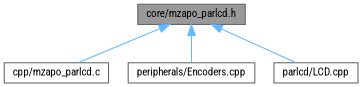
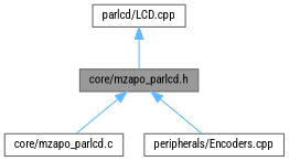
  digraph {
    fontname="Roboto Condensed"
    node [color=grey40 fillcolor=white fontname="Roboto Condensed" fontsize=10 shape=box style=filled]
    edge [color=steelblue1 dir=back fontname="Roboto Condensed" fontsize=10 labelfontname=Helvetica labelfontsize=10 style=solid]
    n1 [color=gray40 fillcolor=grey60 fontcolor=black height=0.2 label="core/mzapo_parlcd.h" width=0.4]
-   n2 [height=0.2 label="cpp/mzapo_parlcd.c" width=0.4]
+   n2 [height=0.2 label="core/mzapo_parlcd.c" width=0.4]
    n3 [height=0.2 label="peripherals/Encoders.cpp" width=0.4]
    n4 [height=0.2 label="parlcd/LCD.cpp" width=0.4]
    n1 -> n2
    n1 -> n3
-   n1 -> n4
+   n4 -> n1
  }
